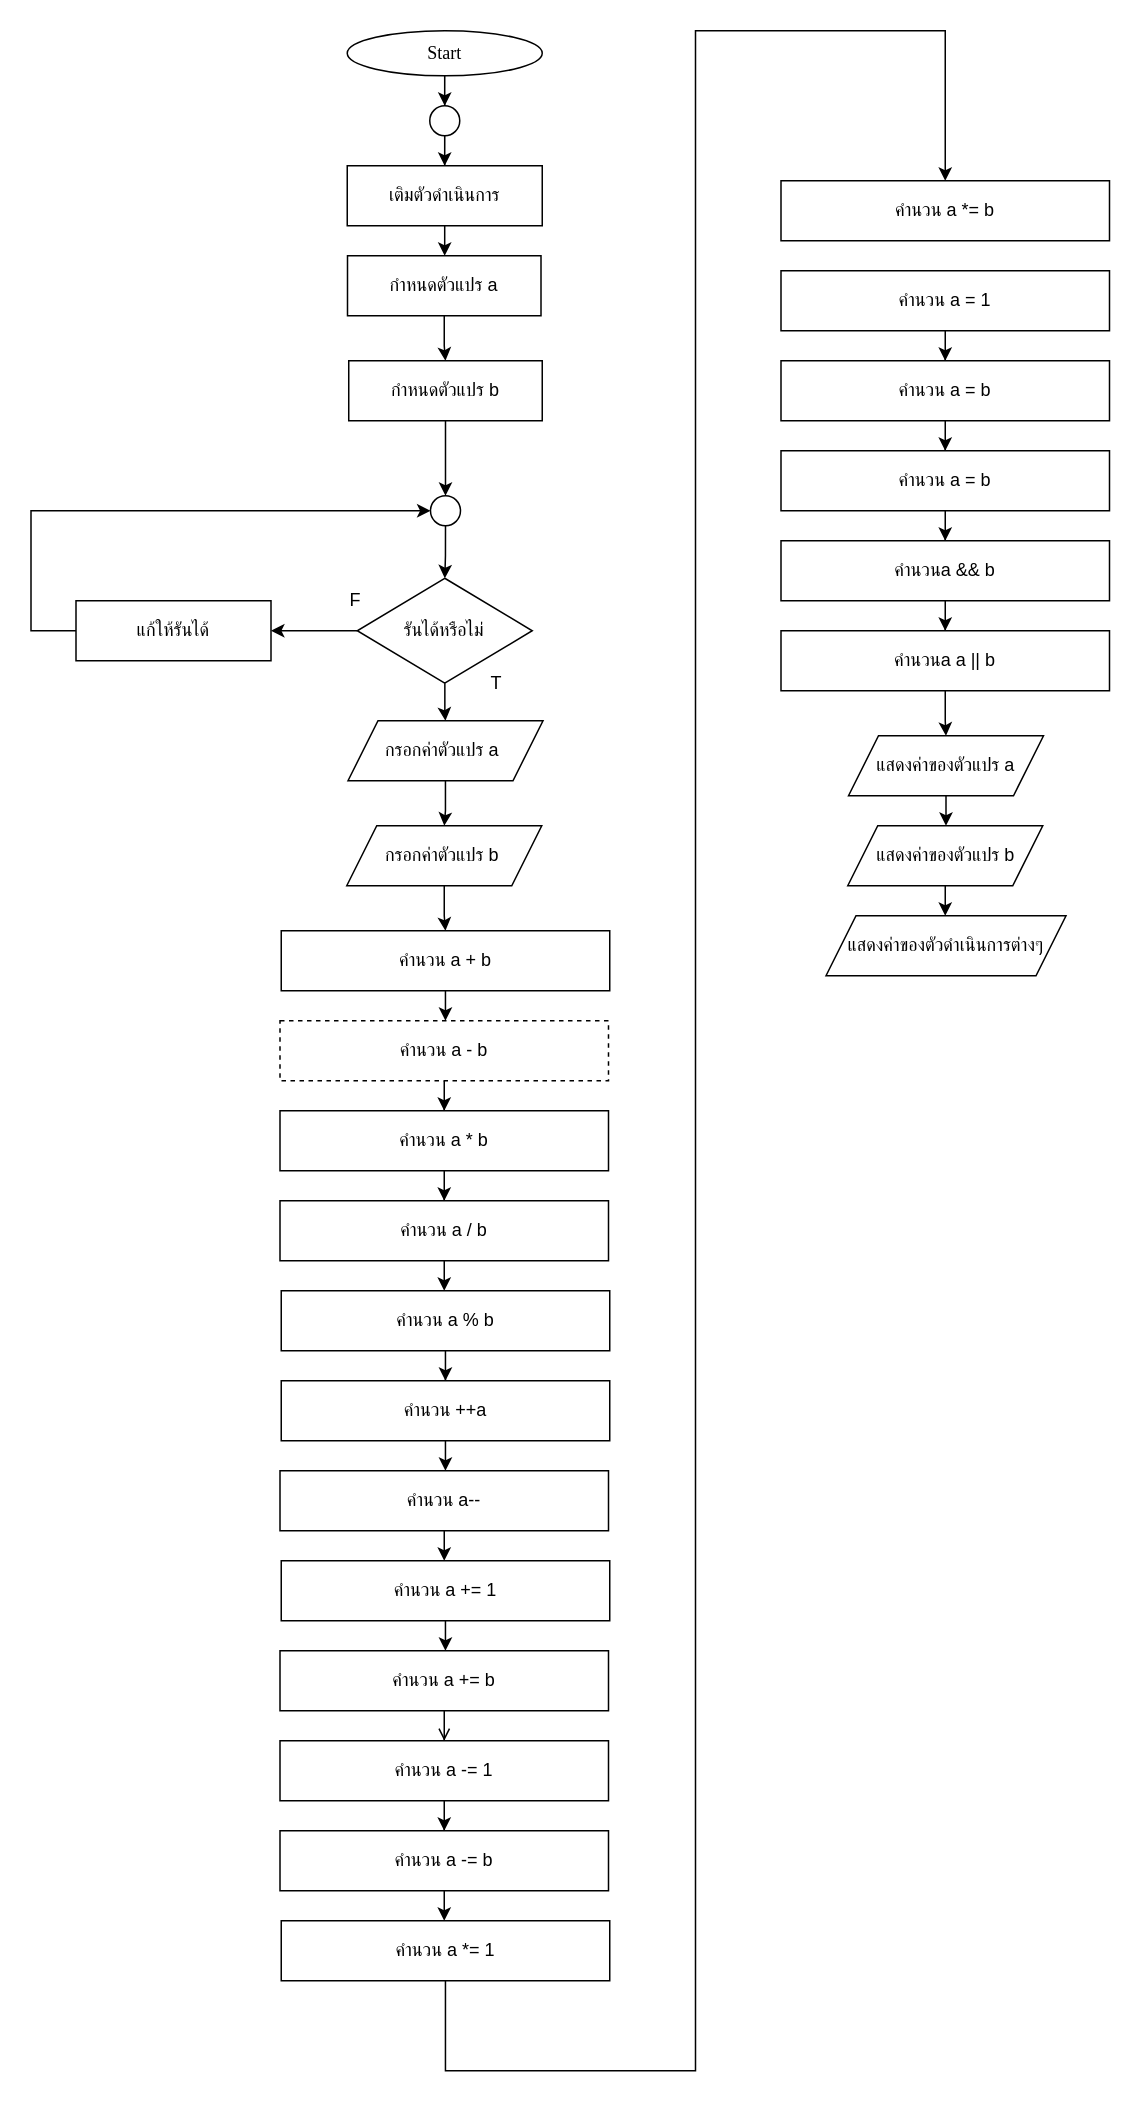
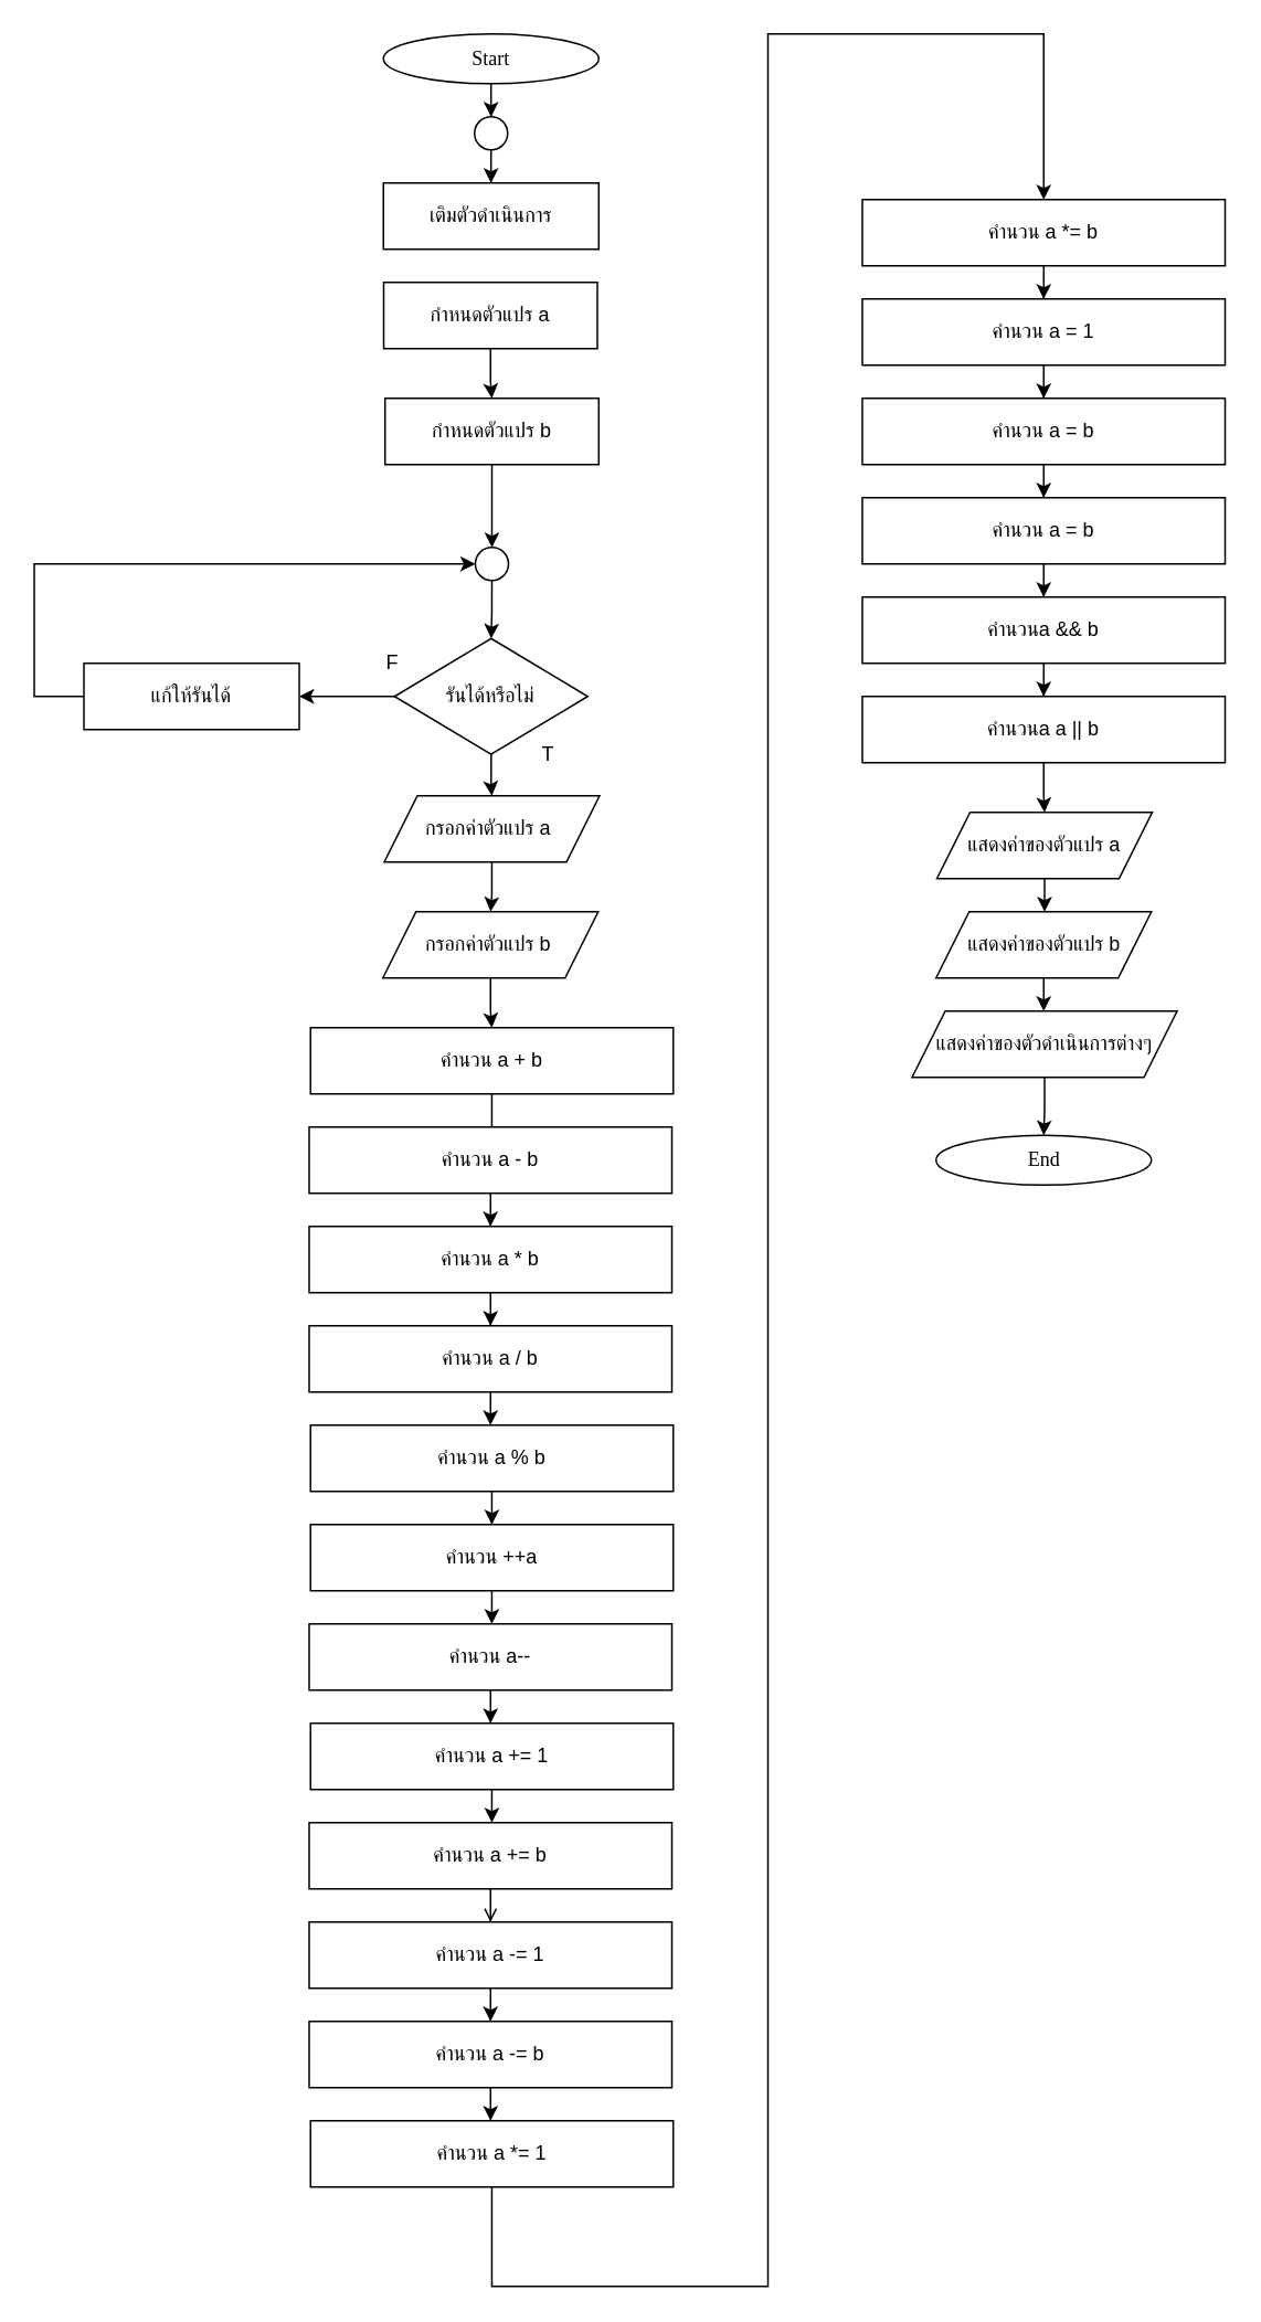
  <mxCell id="0" />
  <mxCell id="1" parent="0" />
  <mxCell id="2" value="" style="edgeStyle=orthogonalEdgeStyle;rounded=0;orthogonalLoop=1;jettySize=auto;html=1;" edge="1" parent="1" source="4" target="6"><mxGeometry relative="1" as="geometry" /></mxCell>
  <mxCell id="3" value="" style="edgeStyle=orthogonalEdgeStyle;rounded=0;orthogonalLoop=1;jettySize=auto;html=1;" edge="1" parent="1" source="4" target="22"><mxGeometry relative="1" as="geometry" /></mxCell>
  <mxCell id="4" value="รันได้หรือไม่" style="rhombus;whiteSpace=wrap;html=1;fontFamily=Sarabun;fontSource=https%3A%2F%2Ffonts.googleapis.com%2Fcss%3Ffamily%3DSarabun;" vertex="1" parent="1"><mxGeometry x="237.5" y="385" width="116.67" height="70" as="geometry" /></mxCell>
  <mxCell id="5" style="edgeStyle=orthogonalEdgeStyle;rounded=0;orthogonalLoop=1;jettySize=auto;html=1;entryX=0;entryY=0.5;entryDx=0;entryDy=0;" edge="1" parent="1" source="6" target="19"><mxGeometry relative="1" as="geometry"><Array as="points"><mxPoint x="20" y="420" /><mxPoint x="20" y="340" /></Array></mxGeometry></mxCell>
  <mxCell id="6" value="แก้ให้รันได้" style="rounded=0;whiteSpace=wrap;html=1;" vertex="1" parent="1"><mxGeometry x="50" y="400" width="130" height="40" as="geometry" /></mxCell>
  <mxCell id="7" value="F" style="text;html=1;align=center;verticalAlign=middle;resizable=0;points=[];autosize=1;strokeColor=none;fillColor=none;" vertex="1" parent="1"><mxGeometry x="220.83" y="385" width="30" height="30" as="geometry" /></mxCell>
  <mxCell id="8" style="edgeStyle=orthogonalEdgeStyle;rounded=0;orthogonalLoop=1;jettySize=auto;html=1;entryX=0.5;entryY=0;entryDx=0;entryDy=0;" edge="1" parent="1" source="9" target="13"><mxGeometry relative="1" as="geometry" /></mxCell>
  <mxCell id="9" value="&lt;font data-font-src=&quot;https://fonts.googleapis.com/css?family=Sarabun&quot; face=&quot;Sarabun&quot;&gt;Start&lt;/font&gt;" style="ellipse;whiteSpace=wrap;html=1;" vertex="1" parent="1"><mxGeometry x="230.83" y="20" width="130" height="30" as="geometry" /></mxCell>
- <mxCell id="10" value="" style="edgeStyle=orthogonalEdgeStyle;rounded=0;orthogonalLoop=1;jettySize=auto;html=1;" edge="1" parent="1" source="11" target="15"><mxGeometry relative="1" as="geometry" /></mxCell>
  <mxCell id="11" value="เติมตัวดำเนินการ" style="rounded=0;whiteSpace=wrap;html=1;" vertex="1" parent="1"><mxGeometry x="230.83" y="110" width="130" height="40" as="geometry" /></mxCell>
  <mxCell id="12" value="" style="edgeStyle=orthogonalEdgeStyle;rounded=0;orthogonalLoop=1;jettySize=auto;html=1;" edge="1" parent="1" source="13" target="11"><mxGeometry relative="1" as="geometry" /></mxCell>
  <mxCell id="13" value="" style="ellipse;whiteSpace=wrap;html=1;aspect=fixed;" vertex="1" parent="1"><mxGeometry x="285.84" y="70" width="20" height="20" as="geometry" /></mxCell>
  <mxCell id="14" value="" style="edgeStyle=orthogonalEdgeStyle;rounded=0;orthogonalLoop=1;jettySize=auto;html=1;" edge="1" parent="1" source="15" target="17"><mxGeometry relative="1" as="geometry" /></mxCell>
  <mxCell id="15" value="กำหนดตัวแปร a" style="rounded=0;whiteSpace=wrap;html=1;" vertex="1" parent="1"><mxGeometry x="231" y="170" width="129" height="40" as="geometry" /></mxCell>
  <mxCell id="16" value="" style="edgeStyle=orthogonalEdgeStyle;rounded=0;orthogonalLoop=1;jettySize=auto;html=1;" edge="1" parent="1" source="17" target="19"><mxGeometry relative="1" as="geometry" /></mxCell>
  <mxCell id="17" value="กำหนดตัวแปร b" style="rounded=0;whiteSpace=wrap;html=1;" vertex="1" parent="1"><mxGeometry x="231.83" y="240" width="129" height="40" as="geometry" /></mxCell>
  <mxCell id="18" value="" style="edgeStyle=orthogonalEdgeStyle;rounded=0;orthogonalLoop=1;jettySize=auto;html=1;" edge="1" parent="1" source="19" target="4"><mxGeometry relative="1" as="geometry" /></mxCell>
  <mxCell id="19" value="" style="ellipse;whiteSpace=wrap;html=1;aspect=fixed;" vertex="1" parent="1"><mxGeometry x="286.33" y="330" width="20" height="20" as="geometry" /></mxCell>
  <mxCell id="20" value="T" style="text;html=1;align=center;verticalAlign=middle;resizable=0;points=[];autosize=1;strokeColor=none;fillColor=none;" vertex="1" parent="1"><mxGeometry x="315" y="440" width="30" height="30" as="geometry" /></mxCell>
  <mxCell id="21" value="" style="edgeStyle=orthogonalEdgeStyle;rounded=0;orthogonalLoop=1;jettySize=auto;html=1;" edge="1" parent="1" source="22" target="24"><mxGeometry relative="1" as="geometry" /></mxCell>
  <mxCell id="22" value="กรอกค่าตัวแปร a&amp;nbsp;" style="shape=parallelogram;perimeter=parallelogramPerimeter;whiteSpace=wrap;html=1;fixedSize=1;" vertex="1" parent="1"><mxGeometry x="231.33" y="480" width="130" height="40" as="geometry" /></mxCell>
  <mxCell id="23" value="" style="edgeStyle=orthogonalEdgeStyle;rounded=0;orthogonalLoop=1;jettySize=auto;html=1;" edge="1" parent="1" source="24" target="26"><mxGeometry relative="1" as="geometry" /></mxCell>
  <mxCell id="24" value="กรอกค่าตัวแปร b&amp;nbsp;" style="shape=parallelogram;perimeter=parallelogramPerimeter;whiteSpace=wrap;html=1;fixedSize=1;" vertex="1" parent="1"><mxGeometry x="230.5" y="550" width="130" height="40" as="geometry" /></mxCell>
- <mxCell id="25" value="" style="edgeStyle=orthogonalEdgeStyle;rounded=0;orthogonalLoop=1;jettySize=auto;html=1;" edge="1" parent="1" source="26" target="28"><mxGeometry relative="1" as="geometry" /></mxCell>
+ <mxCell id="25" value="" style="edgeStyle=orthogonalEdgeStyle;rounded=0;orthogonalLoop=1;jettySize=auto;html=1;endArrow=none;" edge="1" parent="1" source="26" target="28"><mxGeometry relative="1" as="geometry" /></mxCell>
  <mxCell id="26" value="คำนวน a + b" style="rounded=0;whiteSpace=wrap;html=1;" vertex="1" parent="1"><mxGeometry x="186.83" y="620" width="219" height="40" as="geometry" /></mxCell>
  <mxCell id="27" value="" style="edgeStyle=orthogonalEdgeStyle;rounded=0;orthogonalLoop=1;jettySize=auto;html=1;" edge="1" parent="1" source="28" target="30"><mxGeometry relative="1" as="geometry" /></mxCell>
- <mxCell id="28" value="คำนวน a - b" style="rounded=0;whiteSpace=wrap;html=1;dashed=1;" vertex="1" parent="1"><mxGeometry x="186" y="680" width="219" height="40" as="geometry" /></mxCell>
+ <mxCell id="28" value="คำนวน a - b" style="rounded=0;whiteSpace=wrap;html=1;" vertex="1" parent="1"><mxGeometry x="186" y="680" width="219" height="40" as="geometry" /></mxCell>
  <mxCell id="29" value="" style="edgeStyle=orthogonalEdgeStyle;rounded=0;orthogonalLoop=1;jettySize=auto;html=1;" edge="1" parent="1" source="30" target="32"><mxGeometry relative="1" as="geometry" /></mxCell>
  <mxCell id="30" value="คำนวน a * b" style="rounded=0;whiteSpace=wrap;html=1;" vertex="1" parent="1"><mxGeometry x="186" y="740" width="219" height="40" as="geometry" /></mxCell>
  <mxCell id="31" value="" style="edgeStyle=orthogonalEdgeStyle;rounded=0;orthogonalLoop=1;jettySize=auto;html=1;" edge="1" parent="1" source="32" target="34"><mxGeometry relative="1" as="geometry" /></mxCell>
  <mxCell id="32" value="คำนวน a / b" style="rounded=0;whiteSpace=wrap;html=1;" vertex="1" parent="1"><mxGeometry x="186" y="800" width="219" height="40" as="geometry" /></mxCell>
  <mxCell id="33" value="" style="edgeStyle=orthogonalEdgeStyle;rounded=0;orthogonalLoop=1;jettySize=auto;html=1;" edge="1" parent="1" source="34" target="36"><mxGeometry relative="1" as="geometry" /></mxCell>
  <mxCell id="34" value="คำนวน a % b" style="rounded=0;whiteSpace=wrap;html=1;" vertex="1" parent="1"><mxGeometry x="186.83" y="860" width="219" height="40" as="geometry" /></mxCell>
  <mxCell id="35" value="" style="edgeStyle=orthogonalEdgeStyle;rounded=0;orthogonalLoop=1;jettySize=auto;html=1;" edge="1" parent="1" source="36" target="38"><mxGeometry relative="1" as="geometry" /></mxCell>
  <mxCell id="36" value="คำนวน ++a" style="rounded=0;whiteSpace=wrap;html=1;" vertex="1" parent="1"><mxGeometry x="186.83" y="920" width="219" height="40" as="geometry" /></mxCell>
  <mxCell id="37" value="" style="edgeStyle=orthogonalEdgeStyle;rounded=0;orthogonalLoop=1;jettySize=auto;html=1;" edge="1" parent="1" source="38" target="40"><mxGeometry relative="1" as="geometry" /></mxCell>
  <mxCell id="38" value="คำนวน a--" style="rounded=0;whiteSpace=wrap;html=1;" vertex="1" parent="1"><mxGeometry x="186" y="980" width="219" height="40" as="geometry" /></mxCell>
  <mxCell id="39" value="" style="edgeStyle=orthogonalEdgeStyle;rounded=0;orthogonalLoop=1;jettySize=auto;html=1;" edge="1" parent="1" source="40" target="42"><mxGeometry relative="1" as="geometry" /></mxCell>
  <mxCell id="40" value="คำนวน a += 1" style="rounded=0;whiteSpace=wrap;html=1;" vertex="1" parent="1"><mxGeometry x="186.83" y="1040" width="219" height="40" as="geometry" /></mxCell>
  <mxCell id="41" value="" style="edgeStyle=orthogonalEdgeStyle;rounded=0;orthogonalLoop=1;jettySize=auto;html=1;endArrow=open;" edge="1" parent="1" source="42" target="44"><mxGeometry relative="1" as="geometry" /></mxCell>
  <mxCell id="42" value="คำนวน a += b" style="rounded=0;whiteSpace=wrap;html=1;" vertex="1" parent="1"><mxGeometry x="186" y="1100" width="219" height="40" as="geometry" /></mxCell>
  <mxCell id="43" value="" style="edgeStyle=orthogonalEdgeStyle;rounded=0;orthogonalLoop=1;jettySize=auto;html=1;" edge="1" parent="1" source="44" target="46"><mxGeometry relative="1" as="geometry" /></mxCell>
  <mxCell id="44" value="คำนวน a -= 1" style="rounded=0;whiteSpace=wrap;html=1;" vertex="1" parent="1"><mxGeometry x="186" y="1160" width="219" height="40" as="geometry" /></mxCell>
  <mxCell id="45" value="" style="edgeStyle=orthogonalEdgeStyle;rounded=0;orthogonalLoop=1;jettySize=auto;html=1;" edge="1" parent="1" source="46" target="48"><mxGeometry relative="1" as="geometry" /></mxCell>
  <mxCell id="46" value="คำนวน a -= b" style="rounded=0;whiteSpace=wrap;html=1;" vertex="1" parent="1"><mxGeometry x="186" y="1220" width="219" height="40" as="geometry" /></mxCell>
  <mxCell id="47" style="edgeStyle=orthogonalEdgeStyle;rounded=0;orthogonalLoop=1;jettySize=auto;html=1;entryX=0.5;entryY=0;entryDx=0;entryDy=0;" edge="1" parent="1" source="48" target="50"><mxGeometry relative="1" as="geometry"><Array as="points"><mxPoint x="296" y="1380" /><mxPoint x="463" y="1380" /><mxPoint x="463" y="20" /><mxPoint x="630" y="20" /></Array></mxGeometry></mxCell>
  <mxCell id="48" value="คำนวน a *= 1" style="rounded=0;whiteSpace=wrap;html=1;" vertex="1" parent="1"><mxGeometry x="186.83" y="1280" width="219" height="40" as="geometry" /></mxCell>
+ <mxCell id="49" value="" style="edgeStyle=orthogonalEdgeStyle;rounded=0;orthogonalLoop=1;jettySize=auto;html=1;" edge="1" parent="1" source="50" target="52"><mxGeometry relative="1" as="geometry" /></mxCell>
  <mxCell id="50" value="คำนวน a *= b" style="rounded=0;whiteSpace=wrap;html=1;" vertex="1" parent="1"><mxGeometry x="520" y="120" width="219" height="40" as="geometry" /></mxCell>
  <mxCell id="51" value="" style="edgeStyle=orthogonalEdgeStyle;rounded=0;orthogonalLoop=1;jettySize=auto;html=1;" edge="1" parent="1" source="52" target="54"><mxGeometry relative="1" as="geometry" /></mxCell>
  <mxCell id="52" value="คำนวน a = 1" style="rounded=0;whiteSpace=wrap;html=1;" vertex="1" parent="1"><mxGeometry x="520" y="180" width="219" height="40" as="geometry" /></mxCell>
  <mxCell id="53" value="" style="edgeStyle=orthogonalEdgeStyle;rounded=0;orthogonalLoop=1;jettySize=auto;html=1;" edge="1" parent="1" source="54" target="56"><mxGeometry relative="1" as="geometry" /></mxCell>
  <mxCell id="54" value="คำนวน a = b" style="rounded=0;whiteSpace=wrap;html=1;" vertex="1" parent="1"><mxGeometry x="520" y="240" width="219" height="40" as="geometry" /></mxCell>
  <mxCell id="55" value="" style="edgeStyle=orthogonalEdgeStyle;rounded=0;orthogonalLoop=1;jettySize=auto;html=1;" edge="1" parent="1" source="56" target="58"><mxGeometry relative="1" as="geometry" /></mxCell>
  <mxCell id="56" value="คำนวน a = b" style="rounded=0;whiteSpace=wrap;html=1;" vertex="1" parent="1"><mxGeometry x="520" y="300" width="219" height="40" as="geometry" /></mxCell>
  <mxCell id="57" value="" style="edgeStyle=orthogonalEdgeStyle;rounded=0;orthogonalLoop=1;jettySize=auto;html=1;" edge="1" parent="1" source="58" target="60"><mxGeometry relative="1" as="geometry" /></mxCell>
  <mxCell id="58" value="คำนวนa &amp;amp;&amp;amp; b" style="rounded=0;whiteSpace=wrap;html=1;" vertex="1" parent="1"><mxGeometry x="520" y="360" width="219" height="40" as="geometry" /></mxCell>
  <mxCell id="59" value="" style="edgeStyle=orthogonalEdgeStyle;rounded=0;orthogonalLoop=1;jettySize=auto;html=1;" edge="1" parent="1" source="60" target="62"><mxGeometry relative="1" as="geometry" /></mxCell>
  <mxCell id="60" value="คำนวนa a || b" style="rounded=0;whiteSpace=wrap;html=1;" vertex="1" parent="1"><mxGeometry x="520" y="420" width="219" height="40" as="geometry" /></mxCell>
  <mxCell id="61" style="edgeStyle=orthogonalEdgeStyle;rounded=0;orthogonalLoop=1;jettySize=auto;html=1;entryX=0.5;entryY=0;entryDx=0;entryDy=0;" edge="1" parent="1" source="62" target="64"><mxGeometry relative="1" as="geometry" /></mxCell>
  <mxCell id="62" value="แสดงค่าของตัวแปร a" style="shape=parallelogram;perimeter=parallelogramPerimeter;whiteSpace=wrap;html=1;fixedSize=1;" vertex="1" parent="1"><mxGeometry x="565" y="490" width="130" height="40" as="geometry" /></mxCell>
  <mxCell id="63" style="edgeStyle=orthogonalEdgeStyle;rounded=0;orthogonalLoop=1;jettySize=auto;html=1;entryX=0.5;entryY=0;entryDx=0;entryDy=0;" edge="1" parent="1" source="64" target="66"><mxGeometry relative="1" as="geometry" /></mxCell>
  <mxCell id="64" value="แสดงค่าของตัวแปร b" style="shape=parallelogram;perimeter=parallelogramPerimeter;whiteSpace=wrap;html=1;fixedSize=1;" vertex="1" parent="1"><mxGeometry x="564.5" y="550" width="130" height="40" as="geometry" /></mxCell>
+ <mxCell id="65" value="" style="edgeStyle=orthogonalEdgeStyle;rounded=0;orthogonalLoop=1;jettySize=auto;html=1;" edge="1" parent="1" source="66" target="67"><mxGeometry relative="1" as="geometry" /></mxCell>
  <mxCell id="66" value="แสดงค่าของตัวดำเนินการต่างๆ" style="shape=parallelogram;perimeter=parallelogramPerimeter;whiteSpace=wrap;html=1;fixedSize=1;" vertex="1" parent="1"><mxGeometry x="550" y="610" width="160" height="40" as="geometry" /></mxCell>
+ <mxCell id="67" value="&lt;font face=&quot;Sarabun&quot;&gt;End&lt;/font&gt;" style="ellipse;whiteSpace=wrap;html=1;" vertex="1" parent="1"><mxGeometry x="564.5" y="685" width="130" height="30" as="geometry" /></mxCell>
